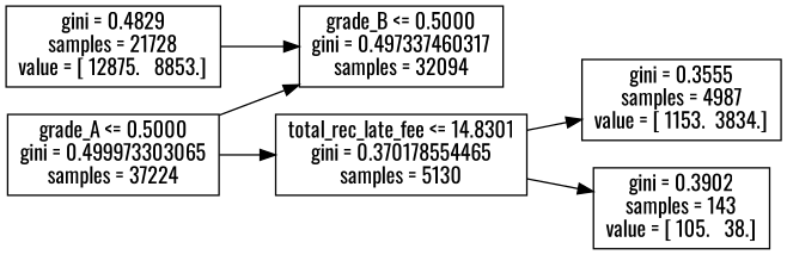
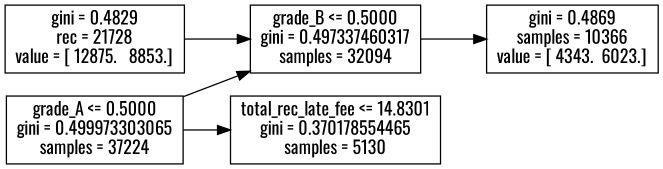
  digraph {
    fontname=Oswald
    rankdir=LR
    node [fontname=Oswald shape=box]
    edge [fontname=Oswald]
    n1 [label="grade_A <= 0.5000\ngini = 0.499973303065\nsamples = 37224"]
    n2 [label="grade_B <= 0.5000\ngini = 0.497337460317\nsamples = 32094"]
    n3 [label="total_rec_late_fee <= 14.8301\ngini = 0.370178554465\nsamples = 5130"]
-   n5 [label="gini = 0.3555\nsamples = 4987\nvalue = [ 1153.  3834.]"]
-   n6 [label="gini = 0.3902\nsamples = 143\nvalue = [ 105.   38.]"]
-   n7 [label="gini = 0.4829\nsamples = 21728\nvalue = [ 12875.   8853.]"]
+   n4 [label="gini = 0.4869\nsamples = 10366\nvalue = [ 4343.  6023.]"]
+   n7 [label="gini = 0.4829\nrec = 21728\nvalue = [ 12875.   8853.]"]
    n1 -> n2
    n1 -> n3
-   n3 -> n5
-   n3 -> n6
+   n2 -> n4
    n7 -> n2
  }
